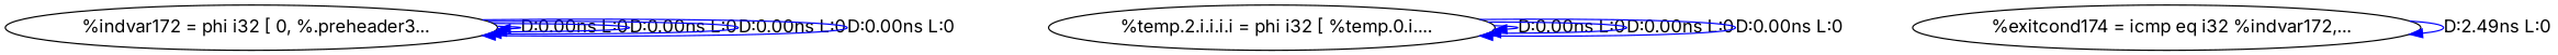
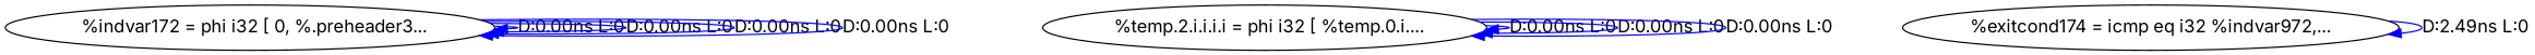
  digraph {
    fontname=Inter
    node [fontname=Inter]
    edge [color=blue fontname=Inter]
    n1 [label="  %indvar172 = phi i32 [ 0, %.preheader3..."]
    n2 [label="  %temp.2.i.i.i.i = phi i32 [ %temp.0.i...."]
-   n3 [label="  %exitcond174 = icmp eq i32 %indvar172,..."]
+   n3 [label="%exitcond174 = icmp eq i32 %indvar972,..."]
    n1 -> n1 [label="D:0.00ns L:0"]
    n1 -> n1 [label="D:0.00ns L:0"]
    n1 -> n1 [label="D:0.00ns L:0"]
    n1 -> n1 [label="D:0.00ns L:0"]
    n2 -> n2 [label="D:0.00ns L:0"]
    n2 -> n2 [label="D:0.00ns L:0"]
    n2 -> n2 [label="D:0.00ns L:0"]
    n3 -> n3 [label="D:2.49ns L:0"]
  }
